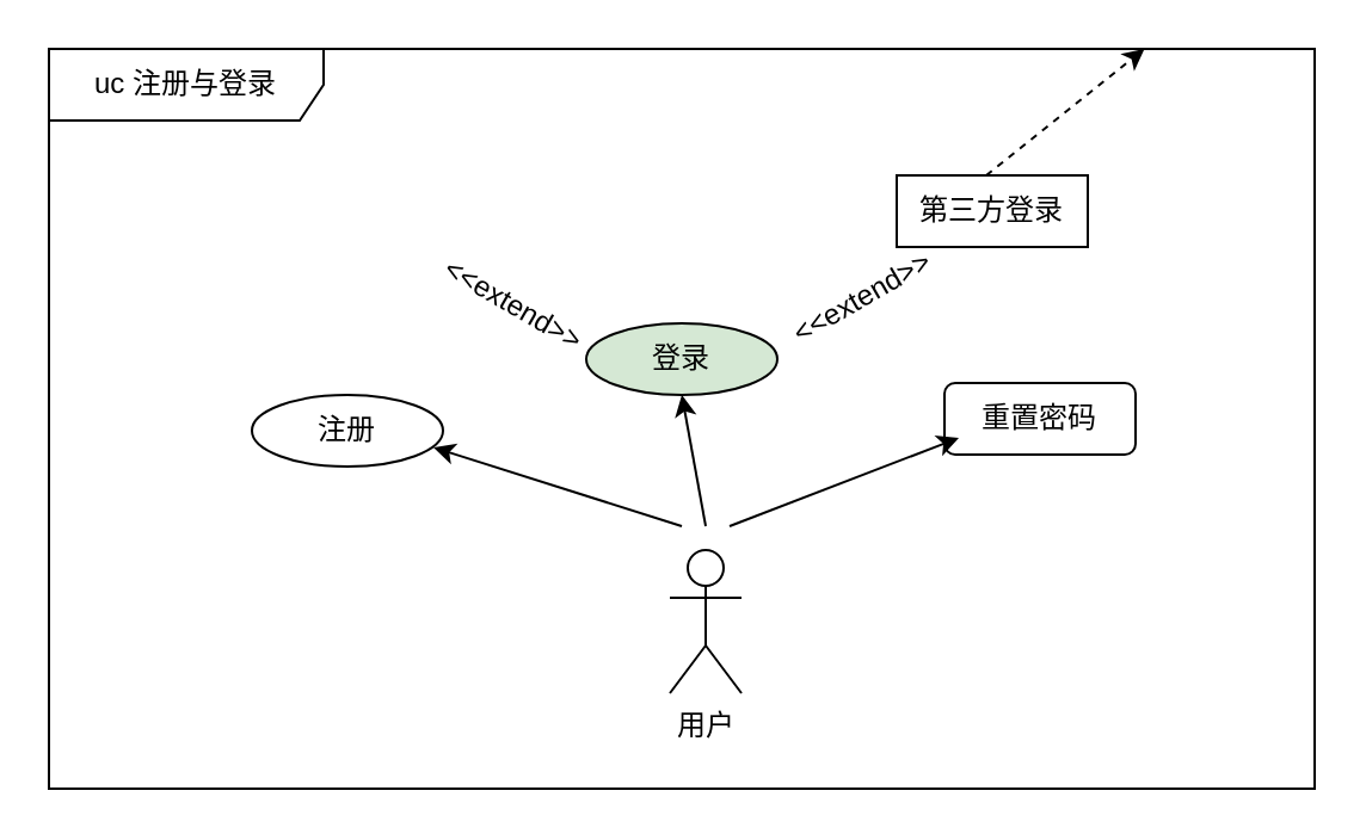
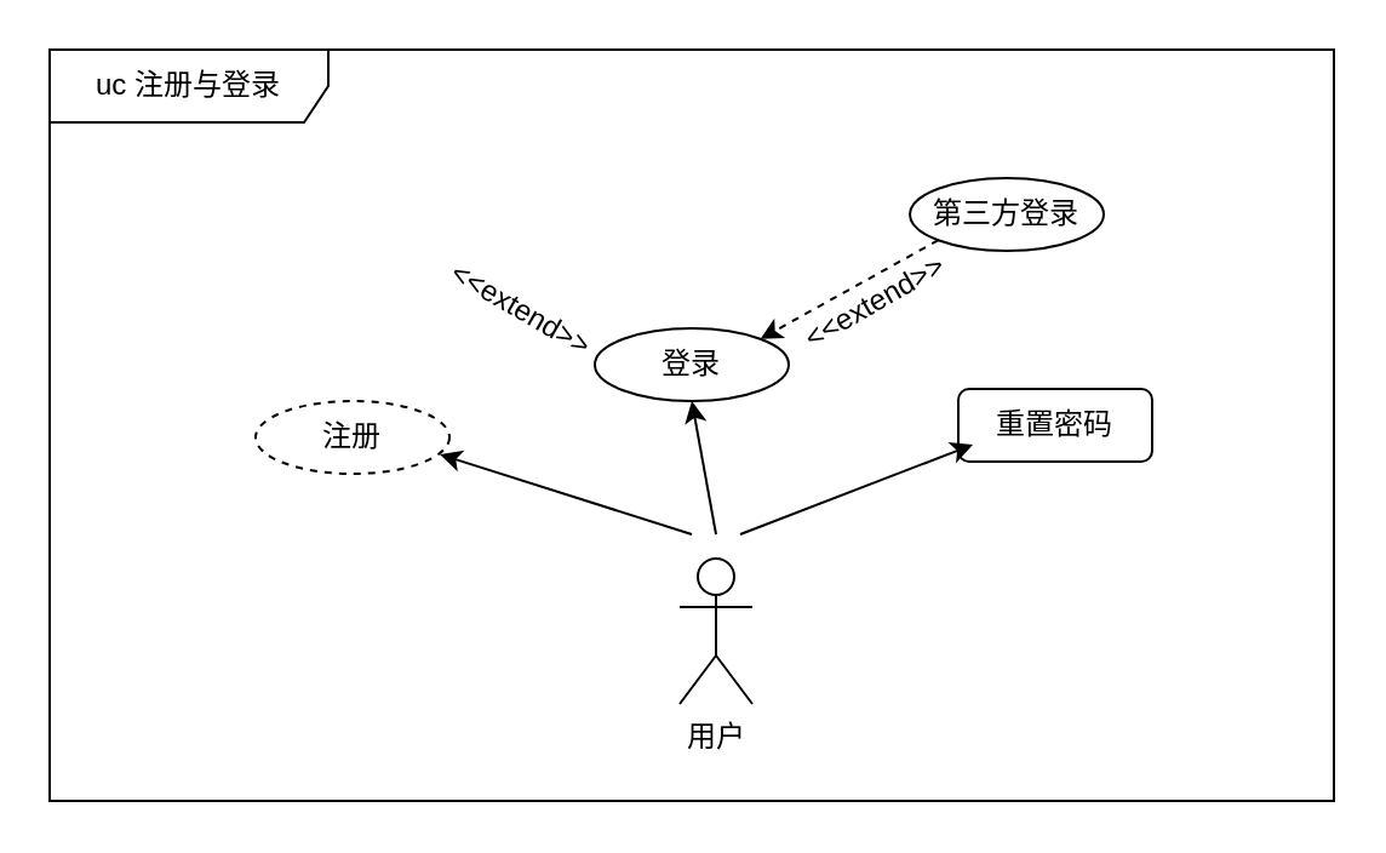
  <mxCell id="0" />
  <mxCell id="1" parent="0" />
  <mxCell id="2" value="uc 注册与登录" style="shape=umlFrame;whiteSpace=wrap;html=1;width=115;height=30;" parent="1" vertex="1"><mxGeometry x="20" y="20" width="530" height="310" as="geometry" /></mxCell>
  <mxCell id="3" value="用户" style="shape=umlActor;verticalLabelPosition=bottom;labelBackgroundColor=#ffffff;verticalAlign=top;html=1;" parent="1" vertex="1"><mxGeometry x="280" y="230" width="30" height="60" as="geometry" /></mxCell>
- <mxCell id="4" value="登录" style="ellipse;whiteSpace=wrap;html=1;fillColor=#d5e8d4;" parent="1" vertex="1"><mxGeometry x="245" y="135" width="80" height="30" as="geometry" /></mxCell>
+ <mxCell id="4" value="登录" style="ellipse;whiteSpace=wrap;html=1;" parent="1" vertex="1"><mxGeometry x="245" y="135" width="80" height="30" as="geometry" /></mxCell>
  <mxCell id="5" value="重置密码" style="whiteSpace=wrap;html=1;rounded=1;" parent="1" vertex="1"><mxGeometry x="395" y="160" width="80" height="30" as="geometry" /></mxCell>
- <mxCell id="6" style="rounded=0;orthogonalLoop=1;jettySize=auto;html=1;exitX=0;exitY=1;exitDx=0;exitDy=0;dashed=1;" edge="1" parent="1" source="7" target="2"><mxGeometry relative="1" as="geometry" /></mxCell>
- <mxCell id="7" value="第三方登录" style="whiteSpace=wrap;html=1;rounded=0;" parent="1" vertex="1"><mxGeometry x="375" y="73" width="80" height="30" as="geometry" /></mxCell>
+ <mxCell id="6" style="rounded=0;orthogonalLoop=1;jettySize=auto;html=1;exitX=0;exitY=1;exitDx=0;exitDy=0;entryX=1;entryY=0;entryDx=0;entryDy=0;dashed=1;" edge="1" parent="1" source="7" target="4"><mxGeometry relative="1" as="geometry" /></mxCell>
+ <mxCell id="7" value="第三方登录" style="ellipse;whiteSpace=wrap;html=1;" parent="1" vertex="1"><mxGeometry x="375" y="73" width="80" height="30" as="geometry" /></mxCell>
  <mxCell id="8" value="" style="endArrow=classic;html=1;entryX=0.5;entryY=1;entryDx=0;entryDy=0;" parent="1" target="4" edge="1"><mxGeometry width="50" height="50" relative="1" as="geometry"><mxPoint x="295" y="220" as="sourcePoint" /><mxPoint x="85" y="110" as="targetPoint" /></mxGeometry></mxCell>
  <mxCell id="9" value="" style="endArrow=classic;html=1;entryX=0.075;entryY=0.767;entryDx=0;entryDy=0;entryPerimeter=0;" parent="1" target="5" edge="1"><mxGeometry width="50" height="50" relative="1" as="geometry"><mxPoint x="305" y="220" as="sourcePoint" /><mxPoint x="135" y="200" as="targetPoint" /></mxGeometry></mxCell>
  <mxCell id="10" value="" style="endArrow=classic;html=1;entryX=0.95;entryY=0.733;entryDx=0;entryDy=0;entryPerimeter=0;" parent="1" target="11" edge="1"><mxGeometry width="50" height="50" relative="1" as="geometry"><mxPoint x="285" y="220" as="sourcePoint" /><mxPoint x="135" y="210" as="targetPoint" /></mxGeometry></mxCell>
- <mxCell id="11" value="注册" style="ellipse;whiteSpace=wrap;html=1;" parent="1" vertex="1"><mxGeometry x="105" y="165" width="80" height="30" as="geometry" /></mxCell>
+ <mxCell id="11" value="注册" style="ellipse;whiteSpace=wrap;html=1;dashed=1;" parent="1" vertex="1"><mxGeometry x="105" y="165" width="80" height="30" as="geometry" /></mxCell>
  <mxCell id="12" value="&amp;lt;&amp;lt;extend&amp;gt;&amp;gt;" style="text;html=1;resizable=0;points=[];autosize=1;align=center;verticalAlign=top;spacingTop=-4;rotation=30;" vertex="1" parent="1"><mxGeometry x="174" y="117" width="80" height="20" as="geometry" /></mxCell>
  <mxCell id="13" value="&amp;lt;&amp;lt;extend&amp;gt;&amp;gt;" style="text;html=1;resizable=0;points=[];autosize=1;align=center;verticalAlign=top;spacingTop=-4;rotation=-30;" vertex="1" parent="1"><mxGeometry x="320" y="115" width="80" height="20" as="geometry" /></mxCell>
